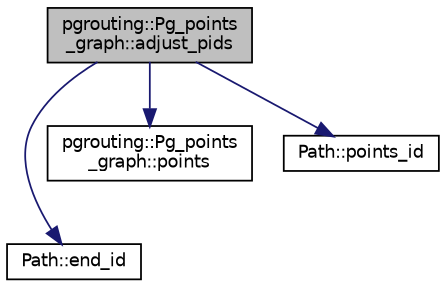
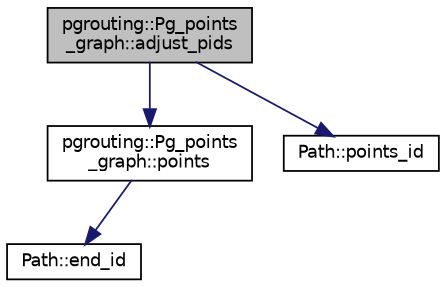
  digraph {
    rankdir=TB
    node [color=black fillcolor=white fontname=Helvetica fontsize=10 shape=record style=filled]
    edge [color=midnightblue fontname=Helvetica fontsize=10 labelfontname=Helvetica labelfontsize=10 style=solid]
    n1 [fillcolor=grey75 fontcolor=black height=0.2 label="pgrouting::Pg_points\l_graph::adjust_pids" width=0.4]
    n2 [height=0.2 label="Path::end_id" width=0.4]
    n3 [height=0.2 label="pgrouting::Pg_points\l_graph::points" width=0.4]
    n4 [height=0.2 label="Path::points_id" width=0.4]
-   n1 -> n2
+   n3 -> n2
    n1 -> n3
    n1 -> n4
  }
